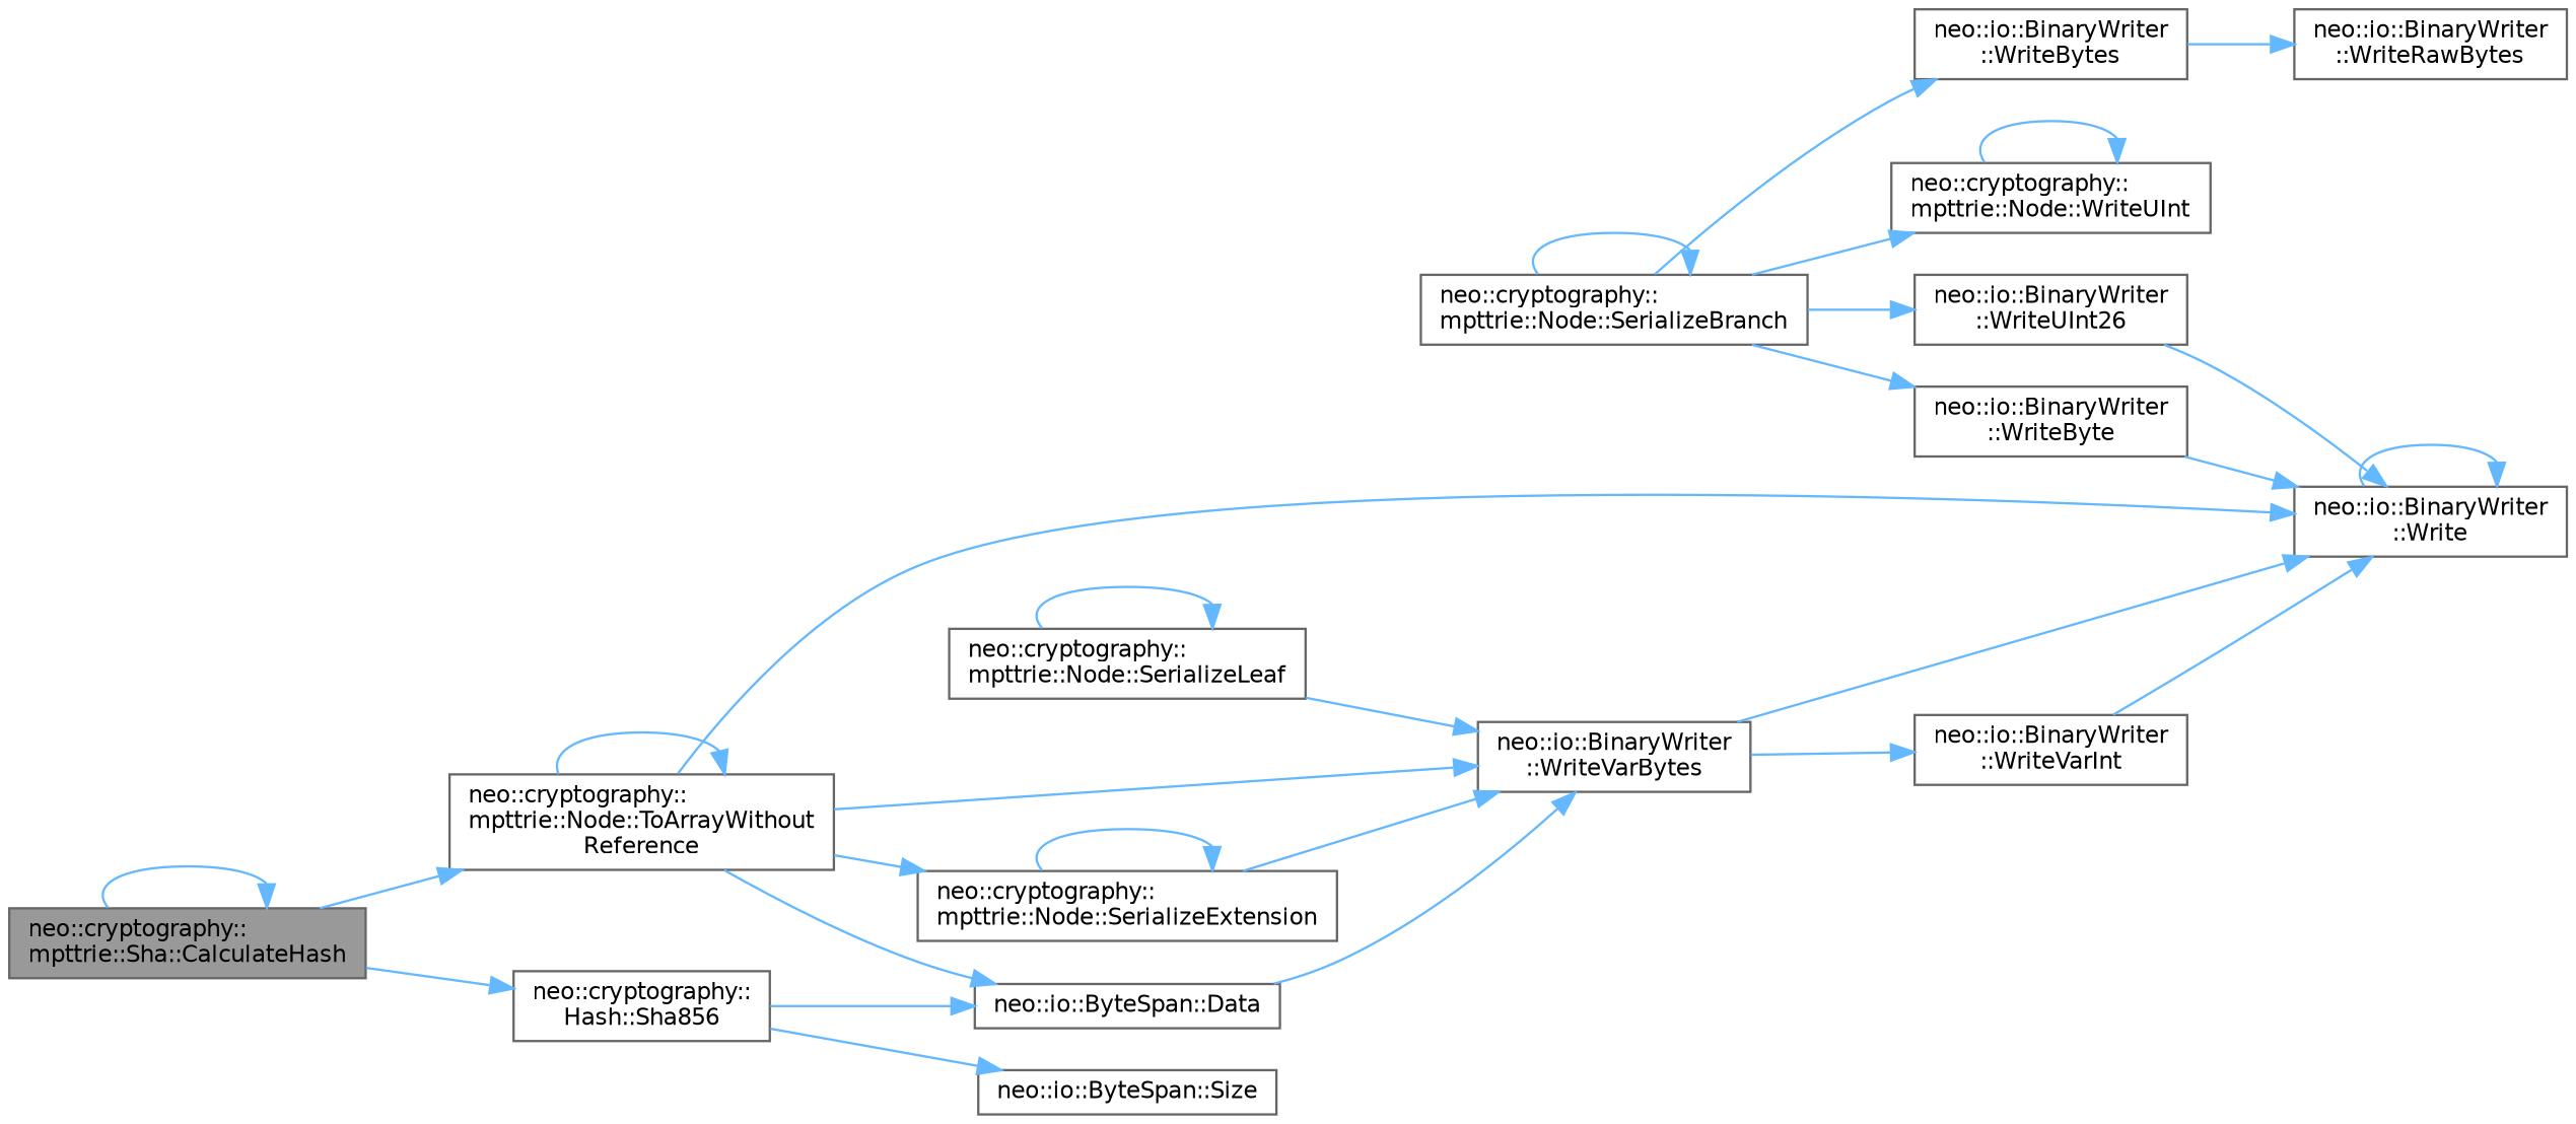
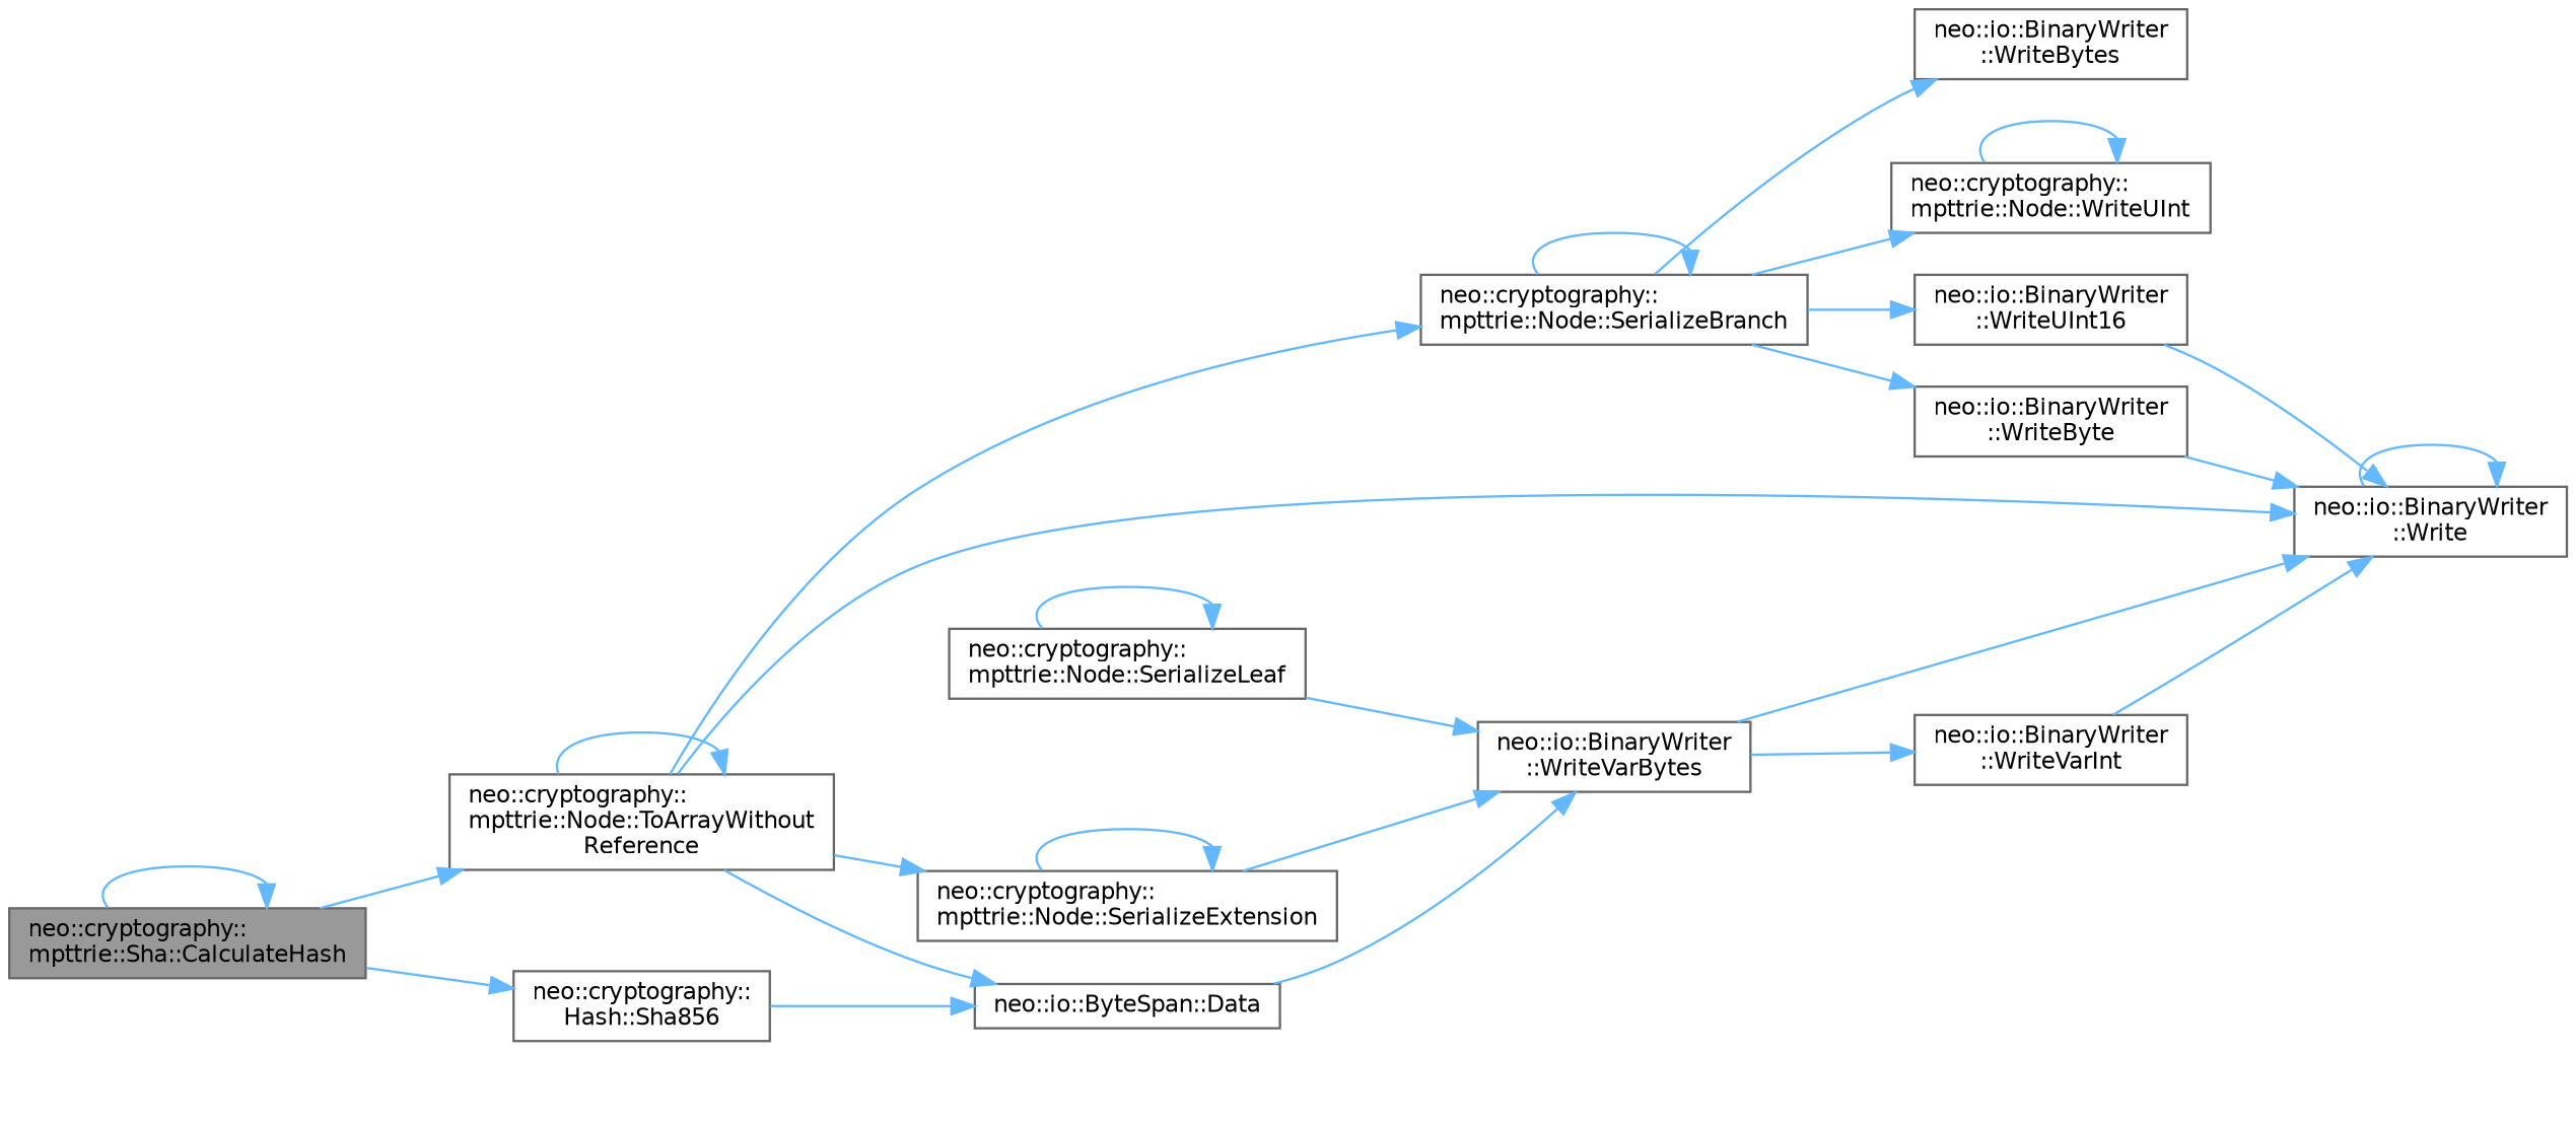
  digraph {
    rankdir=LR
    node [color=grey40 fillcolor=white fontname=Helvetica fontsize=10 shape=box style=filled]
    edge [color=steelblue1 fontname=Helvetica fontsize=10 labelfontname=Helvetica labelfontsize=10 style=solid]
    n1 [color=gray40 fillcolor=grey60 fontcolor=black height=0.2 label="neo::cryptography::\lmpttrie::Sha::CalculateHash" width=0.4]
    n2 [height=0.2 label="neo::cryptography::\lHash::Sha856" width=0.4]
    n3 [height=0.2 label="neo::cryptography::\lmpttrie::Node::ToArrayWithout\lReference" width=0.4]
    n4 [height=0.2 label="neo::io::ByteSpan::Data" width=0.4]
-   n5 [height=0.2 label="neo::io::ByteSpan::Size" width=0.4]
    n6 [height=0.2 label="neo::cryptography::\lmpttrie::Node::SerializeBranch" width=0.4]
    n7 [height=0.2 label="neo::io::BinaryWriter\l::Write" width=0.4]
    n8 [height=0.2 label="neo::cryptography::\lmpttrie::Node::SerializeExtension" width=0.4]
    n9 [height=0.2 label="neo::io::BinaryWriter\l::WriteVarBytes" width=0.4]
    n10 [height=0.2 label="neo::cryptography::\lmpttrie::Node::WriteUInt" width=0.4]
    n11 [height=0.2 label="neo::io::BinaryWriter\l::WriteByte" width=0.4]
    n12 [height=0.2 label="neo::io::BinaryWriter\l::WriteBytes" width=0.4]
-   n13 [height=0.2 label="neo::io::BinaryWriter\l::WriteUInt26" width=0.4]
+   n13 [height=0.2 label="neo::io::BinaryWriter\l::WriteUInt16" width=0.4]
    n14 [height=0.2 label="neo::cryptography::\lmpttrie::Node::SerializeLeaf" width=0.4]
-   n15 [height=0.2 label="neo::io::BinaryWriter\l::WriteRawBytes" width=0.4]
    n16 [height=0.2 label="neo::io::BinaryWriter\l::WriteVarInt" width=0.4]
    n1 -> n1
    n1 -> n2
    n1 -> n3
    n2 -> n4
-   n2 -> n5
    n3 -> n3
    n3 -> n4
-   n3 -> n9
+   n3 -> n6
    n3 -> n7
    n3 -> n8
    n4 -> n9
    n6 -> n6
    n6 -> n10
    n6 -> n11
    n6 -> n12
    n6 -> n13
    n7 -> n7
    n8 -> n8
    n8 -> n9
    n9 -> n7
    n9 -> n16
    n10 -> n10
    n11 -> n7
-   n12 -> n15
    n13 -> n7
    n14 -> n9
    n14 -> n14
    n16 -> n7
  }
